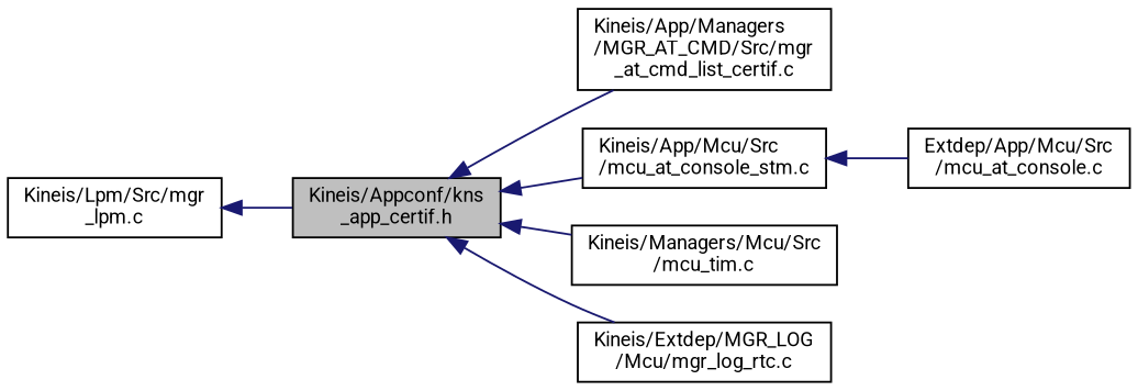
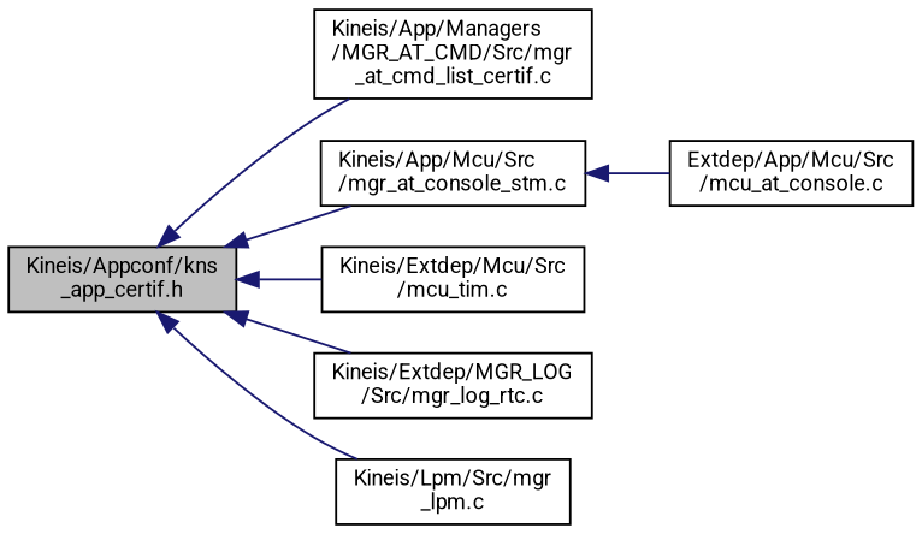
  digraph {
    fontname=Roboto
    rankdir=LR
    node [color=black fillcolor=white fontname=Roboto fontsize=10 shape=record style=filled]
    edge [color=midnightblue dir=back fontname=Roboto fontsize=10 labelfontname=Helvetica labelfontsize=10 style=solid]
    n1 [fillcolor=grey75 fontcolor=black height=0.2 label="Kineis/Appconf/kns\l_app_certif.h" width=0.4]
    n2 [height=0.2 label="Kineis/App/Managers\l/MGR_AT_CMD/Src/mgr\l_at_cmd_list_certif.c" width=0.4]
-   n3 [height=0.2 label="Kineis/App/Mcu/Src\l/mcu_at_console_stm.c" width=0.4]
-   n4 [height=0.2 label="Kineis/Managers/Mcu/Src\l/mcu_tim.c" width=0.4]
-   n5 [height=0.2 label="Kineis/Extdep/MGR_LOG\l/Mcu/mgr_log_rtc.c" width=0.4]
+   n3 [height=0.2 label="Kineis/App/Mcu/Src\l/mgr_at_console_stm.c" width=0.4]
+   n4 [height=0.2 label="Kineis/Extdep/Mcu/Src\l/mcu_tim.c" width=0.4]
+   n5 [height=0.2 label="Kineis/Extdep/MGR_LOG\l/Src/mgr_log_rtc.c" width=0.4]
    n6 [height=0.2 label="Kineis/Lpm/Src/mgr\l_lpm.c" width=0.4]
    n7 [height=0.2 label="Extdep/App/Mcu/Src\l/mcu_at_console.c" width=0.4]
    n1 -> n2
    n1 -> n3
    n1 -> n4
    n1 -> n5
-   n6 -> n1
+   n1 -> n6
    n3 -> n7
  }
